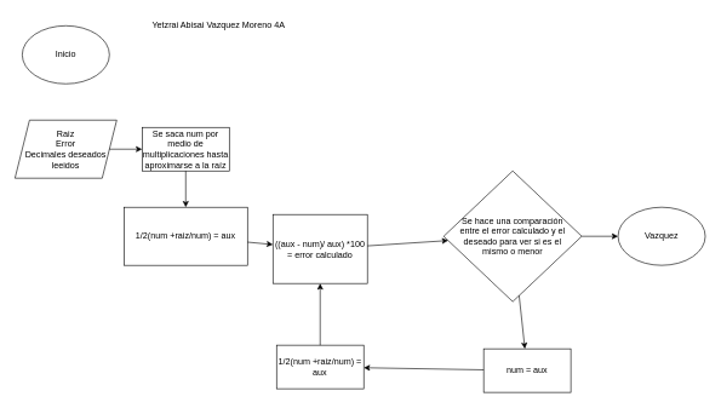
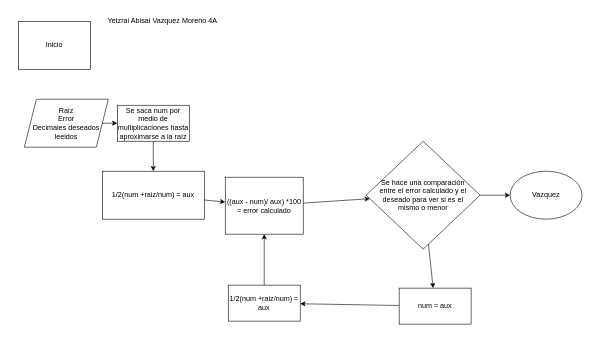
  <mxCell id="0" />
  <mxCell id="1" parent="0" />
- <mxCell id="2" value="Inicio" style="ellipse;whiteSpace=wrap;html=1;" vertex="1" parent="1"><mxGeometry x="30" y="35" width="120" height="80" as="geometry" /></mxCell>
- <mxCell id="3" value="Raiz&lt;br&gt;Error&lt;br&gt;Decimales deseados&lt;br&gt;leeidos" style="shape=parallelogram;perimeter=parallelogramPerimeter;whiteSpace=wrap;html=1;fixedSize=1;" vertex="1" parent="1"><mxGeometry x="20" y="165" width="140" height="80" as="geometry" /></mxCell>
+ <mxCell id="2" value="Inicio" style="whiteSpace=wrap;html=1;rounded=0;" vertex="1" parent="1"><mxGeometry x="30" y="35" width="120" height="80" as="geometry" /></mxCell>
+ <mxCell id="3" value="Raiz&lt;br&gt;Error&lt;br&gt;Decimales deseados&lt;br&gt;leeidos" style="shape=parallelogram;perimeter=parallelogramPerimeter;whiteSpace=wrap;html=1;fixedSize=1;" vertex="1" parent="1"><mxGeometry x="40" y="165" width="140" height="80" as="geometry" /></mxCell>
  <mxCell id="4" value="1/2(num +raiz/num) = aux" style="rounded=0;whiteSpace=wrap;html=1;" vertex="1" parent="1"><mxGeometry x="170" y="285" width="170" height="80" as="geometry" /></mxCell>
  <mxCell id="5" value="Se saca num por medio de multiplicaciones hasta aproximarse a la raíz" style="rounded=0;whiteSpace=wrap;html=1;" vertex="1" parent="1"><mxGeometry x="195" y="175" width="120" height="60" as="geometry" /></mxCell>
  <mxCell id="6" value="num = aux" style="rounded=0;whiteSpace=wrap;html=1;" vertex="1" parent="1"><mxGeometry x="665" y="480" width="120" height="60" as="geometry" /></mxCell>
  <mxCell id="7" value="1/2(num +raiz/num) = aux" style="rounded=0;whiteSpace=wrap;html=1;" vertex="1" parent="1"><mxGeometry x="380" y="475" width="120" height="60" as="geometry" /></mxCell>
  <mxCell id="8" value="((aux - num)/ aux) *100 = error calculado" style="rounded=0;whiteSpace=wrap;html=1;" vertex="1" parent="1"><mxGeometry x="375" y="295" width="130" height="95" as="geometry" /></mxCell>
  <mxCell id="9" value="Vazquez" style="ellipse;whiteSpace=wrap;html=1;" vertex="1" parent="1"><mxGeometry x="850" y="285" width="120" height="80" as="geometry" /></mxCell>
  <mxCell id="10" value="Se hace una comparación &lt;br&gt;entre el error calculado y el deseado para ver si es el &lt;br&gt;mismo o menor" style="rhombus;whiteSpace=wrap;html=1;" vertex="1" parent="1"><mxGeometry x="610" y="235" width="190" height="180" as="geometry" /></mxCell>
- <mxCell id="11" value="Yetzrai Abisai Vazquez Moreno 4A" style="text;html=1;align=center;verticalAlign=middle;resizable=0;points=[];autosize=1;strokeColor=none;fillColor=none;" vertex="1" parent="1"><mxGeometry x="195" y="20" width="210" height="30" as="geometry" /></mxCell>
+ <mxCell id="11" value="Yetzrai Abisai Vazquez Moreno 4A" style="text;html=1;align=center;verticalAlign=middle;resizable=0;points=[];autosize=1;strokeColor=none;fillColor=none;" vertex="1" parent="1"><mxGeometry x="165" y="20" width="210" height="30" as="geometry" /></mxCell>
  <mxCell id="12" value="" style="endArrow=classic;html=1;rounded=0;" edge="1" parent="1" source="3" target="5"><mxGeometry width="50" height="50" relative="1" as="geometry"><mxPoint x="260" y="225" as="sourcePoint" /><mxPoint x="310" y="175" as="targetPoint" /></mxGeometry></mxCell>
  <mxCell id="13" value="" style="endArrow=classic;html=1;rounded=0;" edge="1" parent="1" source="5" target="4"><mxGeometry width="50" height="50" relative="1" as="geometry"><mxPoint x="500" y="265" as="sourcePoint" /><mxPoint x="550" y="215" as="targetPoint" /></mxGeometry></mxCell>
  <mxCell id="14" value="" style="endArrow=classic;html=1;rounded=0;" edge="1" parent="1" source="4" target="8"><mxGeometry width="50" height="50" relative="1" as="geometry"><mxPoint x="500" y="265" as="sourcePoint" /><mxPoint x="550" y="215" as="targetPoint" /></mxGeometry></mxCell>
  <mxCell id="15" value="" style="endArrow=classic;html=1;rounded=0;" edge="1" parent="1" source="8" target="10"><mxGeometry width="50" height="50" relative="1" as="geometry"><mxPoint x="500" y="365" as="sourcePoint" /><mxPoint x="550" y="315" as="targetPoint" /></mxGeometry></mxCell>
  <mxCell id="16" value="" style="endArrow=classic;html=1;rounded=0;" edge="1" parent="1" source="10" target="9"><mxGeometry width="50" height="50" relative="1" as="geometry"><mxPoint x="500" y="365" as="sourcePoint" /><mxPoint x="550" y="315" as="targetPoint" /></mxGeometry></mxCell>
  <mxCell id="17" value="" style="endArrow=classic;html=1;rounded=0;" edge="1" parent="1" source="10" target="6"><mxGeometry width="50" height="50" relative="1" as="geometry"><mxPoint x="500" y="365" as="sourcePoint" /><mxPoint x="550" y="315" as="targetPoint" /></mxGeometry></mxCell>
  <mxCell id="18" value="" style="endArrow=classic;html=1;rounded=0;" edge="1" parent="1" source="6" target="7"><mxGeometry width="50" height="50" relative="1" as="geometry"><mxPoint x="500" y="365" as="sourcePoint" /><mxPoint x="550" y="315" as="targetPoint" /></mxGeometry></mxCell>
  <mxCell id="19" value="" style="endArrow=classic;html=1;rounded=0;" edge="1" parent="1" source="7" target="8"><mxGeometry width="50" height="50" relative="1" as="geometry"><mxPoint x="630" y="365" as="sourcePoint" /><mxPoint x="680" y="315" as="targetPoint" /></mxGeometry></mxCell>
